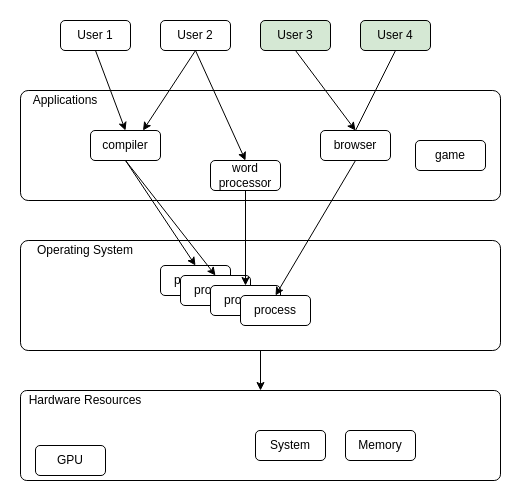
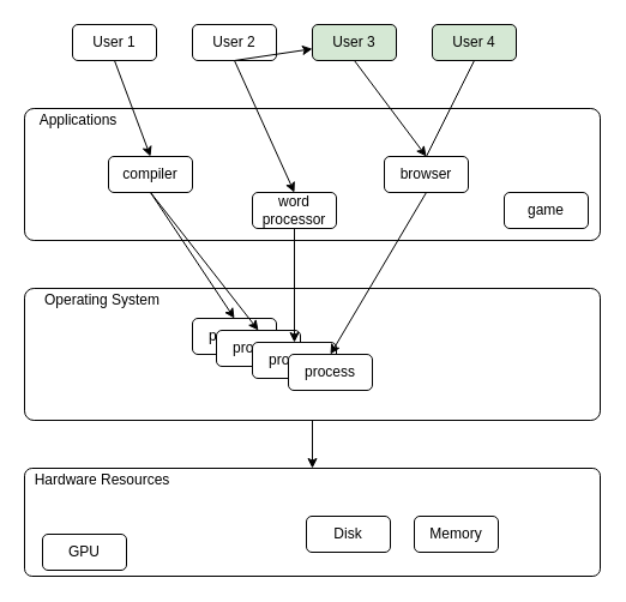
  <mxCell id="0" />
  <mxCell id="1" parent="0" />
  <mxCell id="2" value="User 1" style="rounded=1;whiteSpace=wrap;html=1;" vertex="1" parent="1"><mxGeometry x="60" y="20" width="70" height="30" as="geometry" /></mxCell>
  <mxCell id="3" value="User 2" style="rounded=1;whiteSpace=wrap;html=1;" vertex="1" parent="1"><mxGeometry x="160" y="20" width="70" height="30" as="geometry" /></mxCell>
  <mxCell id="4" value="User 3" style="rounded=1;whiteSpace=wrap;html=1;fillColor=#d5e8d4;" vertex="1" parent="1"><mxGeometry x="260" y="20" width="70" height="30" as="geometry" /></mxCell>
  <mxCell id="5" value="User 4" style="rounded=1;whiteSpace=wrap;html=1;fillColor=#d5e8d4;" vertex="1" parent="1"><mxGeometry x="360" y="20" width="70" height="30" as="geometry" /></mxCell>
  <mxCell id="6" value="" style="rounded=1;whiteSpace=wrap;html=1;arcSize=7;" vertex="1" parent="1"><mxGeometry x="20" y="90" width="480" height="110" as="geometry" /></mxCell>
  <mxCell id="7" value="Applications" style="text;html=1;strokeColor=none;fillColor=none;align=center;verticalAlign=middle;whiteSpace=wrap;rounded=0;" vertex="1" parent="1"><mxGeometry x="20" y="90" width="90" height="20" as="geometry" /></mxCell>
  <mxCell id="8" value="compiler" style="rounded=1;whiteSpace=wrap;html=1;" vertex="1" parent="1"><mxGeometry x="90" y="130" width="70" height="30" as="geometry" /></mxCell>
  <mxCell id="9" value="word processor" style="rounded=1;whiteSpace=wrap;html=1;" vertex="1" parent="1"><mxGeometry x="210" y="160" width="70" height="30" as="geometry" /></mxCell>
  <mxCell id="10" value="browser" style="rounded=1;whiteSpace=wrap;html=1;" vertex="1" parent="1"><mxGeometry x="320" y="130" width="70" height="30" as="geometry" /></mxCell>
- <mxCell id="11" value="game" style="rounded=1;whiteSpace=wrap;html=1;" vertex="1" parent="1"><mxGeometry x="415" y="140" width="70" height="30" as="geometry" /></mxCell>
+ <mxCell id="11" value="game" style="rounded=1;whiteSpace=wrap;html=1;" vertex="1" parent="1"><mxGeometry x="420" y="160" width="70" height="30" as="geometry" /></mxCell>
  <mxCell id="12" style="edgeStyle=orthogonalEdgeStyle;rounded=0;orthogonalLoop=1;jettySize=auto;html=1;exitX=0.5;exitY=1;exitDx=0;exitDy=0;entryX=0.5;entryY=0;entryDx=0;entryDy=0;" edge="1" parent="1" source="13" target="19"><mxGeometry relative="1" as="geometry" /></mxCell>
  <mxCell id="13" value="" style="rounded=1;whiteSpace=wrap;html=1;arcSize=7;" vertex="1" parent="1"><mxGeometry x="20" y="240" width="480" height="110" as="geometry" /></mxCell>
  <mxCell id="14" value="Operating System" style="text;html=1;strokeColor=none;fillColor=none;align=center;verticalAlign=middle;whiteSpace=wrap;rounded=0;" vertex="1" parent="1"><mxGeometry x="20" y="240" width="130" height="20" as="geometry" /></mxCell>
  <mxCell id="15" value="process" style="rounded=1;whiteSpace=wrap;html=1;" vertex="1" parent="1"><mxGeometry x="160" y="265" width="70" height="30" as="geometry" /></mxCell>
  <mxCell id="16" value="process" style="rounded=1;whiteSpace=wrap;html=1;" vertex="1" parent="1"><mxGeometry x="180" y="275" width="70" height="30" as="geometry" /></mxCell>
  <mxCell id="17" value="process" style="rounded=1;whiteSpace=wrap;html=1;" vertex="1" parent="1"><mxGeometry x="210" y="285" width="70" height="30" as="geometry" /></mxCell>
  <mxCell id="18" value="process" style="rounded=1;whiteSpace=wrap;html=1;" vertex="1" parent="1"><mxGeometry x="240" y="295" width="70" height="30" as="geometry" /></mxCell>
  <mxCell id="19" value="" style="rounded=1;whiteSpace=wrap;html=1;arcSize=7;" vertex="1" parent="1"><mxGeometry x="20" y="390" width="480" height="90" as="geometry" /></mxCell>
  <mxCell id="20" value="Hardware Resources" style="text;html=1;strokeColor=none;fillColor=none;align=center;verticalAlign=middle;whiteSpace=wrap;rounded=0;" vertex="1" parent="1"><mxGeometry x="20" y="390" width="130" height="20" as="geometry" /></mxCell>
  <mxCell id="21" value="GPU" style="rounded=1;whiteSpace=wrap;html=1;" vertex="1" parent="1"><mxGeometry x="35" y="445" width="70" height="30" as="geometry" /></mxCell>
- <mxCell id="22" value="System" style="rounded=1;whiteSpace=wrap;html=1;" vertex="1" parent="1"><mxGeometry x="255" y="430" width="70" height="30" as="geometry" /></mxCell>
+ <mxCell id="22" value="Disk" style="rounded=1;whiteSpace=wrap;html=1;" vertex="1" parent="1"><mxGeometry x="255" y="430" width="70" height="30" as="geometry" /></mxCell>
  <mxCell id="23" value="Memory" style="rounded=1;whiteSpace=wrap;html=1;" vertex="1" parent="1"><mxGeometry x="345" y="430" width="70" height="30" as="geometry" /></mxCell>
  <mxCell id="24" value="" style="endArrow=classic;html=1;exitX=0.5;exitY=1;exitDx=0;exitDy=0;entryX=0.5;entryY=0;entryDx=0;entryDy=0;" edge="1" parent="1" source="2" target="8"><mxGeometry width="50" height="50" relative="1" as="geometry"><mxPoint x="110" y="100" as="sourcePoint" /><mxPoint x="160" y="50" as="targetPoint" /></mxGeometry></mxCell>
  <mxCell id="25" value="" style="endArrow=classic;html=1;exitX=0.5;exitY=1;exitDx=0;exitDy=0;entryX=0.5;entryY=0;entryDx=0;entryDy=0;" edge="1" parent="1" source="3" target="9"><mxGeometry width="50" height="50" relative="1" as="geometry"><mxPoint x="200" y="60" as="sourcePoint" /><mxPoint x="230" y="140" as="targetPoint" /></mxGeometry></mxCell>
- <mxCell id="26" value="" style="endArrow=classic;html=1;exitX=0.5;exitY=1;exitDx=0;exitDy=0;entryX=0.75;entryY=0;entryDx=0;entryDy=0;" edge="1" parent="1" source="3" target="8"><mxGeometry width="50" height="50" relative="1" as="geometry"><mxPoint x="115" y="70" as="sourcePoint" /><mxPoint x="145" y="150" as="targetPoint" /></mxGeometry></mxCell>
+ <mxCell id="26" value="" style="endArrow=classic;html=1;exitX=0.5;exitY=1;exitDx=0;exitDy=0;" edge="1" parent="1" source="3" target="4"><mxGeometry width="50" height="50" relative="1" as="geometry"><mxPoint x="115" y="70" as="sourcePoint" /><mxPoint x="145" y="150" as="targetPoint" /></mxGeometry></mxCell>
  <mxCell id="27" value="" style="endArrow=classic;html=1;exitX=0.5;exitY=1;exitDx=0;exitDy=0;entryX=0.5;entryY=0;entryDx=0;entryDy=0;" edge="1" parent="1" source="4" target="10"><mxGeometry width="50" height="50" relative="1" as="geometry"><mxPoint x="125" y="80" as="sourcePoint" /><mxPoint x="155" y="160" as="targetPoint" /></mxGeometry></mxCell>
  <mxCell id="28" value="" style="endArrow=none;html=1;exitX=0.5;exitY=1;exitDx=0;exitDy=0;entryX=0.5;entryY=0;entryDx=0;entryDy=0;" edge="1" parent="1" source="5" target="10"><mxGeometry width="50" height="50" relative="1" as="geometry"><mxPoint x="135" y="90" as="sourcePoint" /><mxPoint x="165" y="170" as="targetPoint" /></mxGeometry></mxCell>
  <mxCell id="29" value="" style="endArrow=classic;html=1;exitX=0.5;exitY=1;exitDx=0;exitDy=0;entryX=0.5;entryY=0;entryDx=0;entryDy=0;" edge="1" parent="1" source="8" target="15"><mxGeometry width="50" height="50" relative="1" as="geometry"><mxPoint x="145" y="100" as="sourcePoint" /><mxPoint x="175" y="180" as="targetPoint" /></mxGeometry></mxCell>
  <mxCell id="30" value="" style="endArrow=classic;html=1;exitX=0.5;exitY=1;exitDx=0;exitDy=0;entryX=0.5;entryY=0;entryDx=0;entryDy=0;" edge="1" parent="1" source="8" target="16"><mxGeometry width="50" height="50" relative="1" as="geometry"><mxPoint x="155" y="110" as="sourcePoint" /><mxPoint x="185" y="190" as="targetPoint" /></mxGeometry></mxCell>
  <mxCell id="31" value="" style="endArrow=classic;html=1;exitX=0.5;exitY=1;exitDx=0;exitDy=0;entryX=0.5;entryY=0;entryDx=0;entryDy=0;" edge="1" parent="1" source="9" target="17"><mxGeometry width="50" height="50" relative="1" as="geometry"><mxPoint x="165" y="120" as="sourcePoint" /><mxPoint x="195" y="200" as="targetPoint" /></mxGeometry></mxCell>
  <mxCell id="32" value="" style="endArrow=classic;html=1;entryX=0.5;entryY=0;entryDx=0;entryDy=0;exitX=0.5;exitY=1;exitDx=0;exitDy=0;" edge="1" parent="1" source="10" target="18"><mxGeometry width="50" height="50" relative="1" as="geometry"><mxPoint x="175" y="130" as="sourcePoint" /><mxPoint x="205" y="210" as="targetPoint" /></mxGeometry></mxCell>
